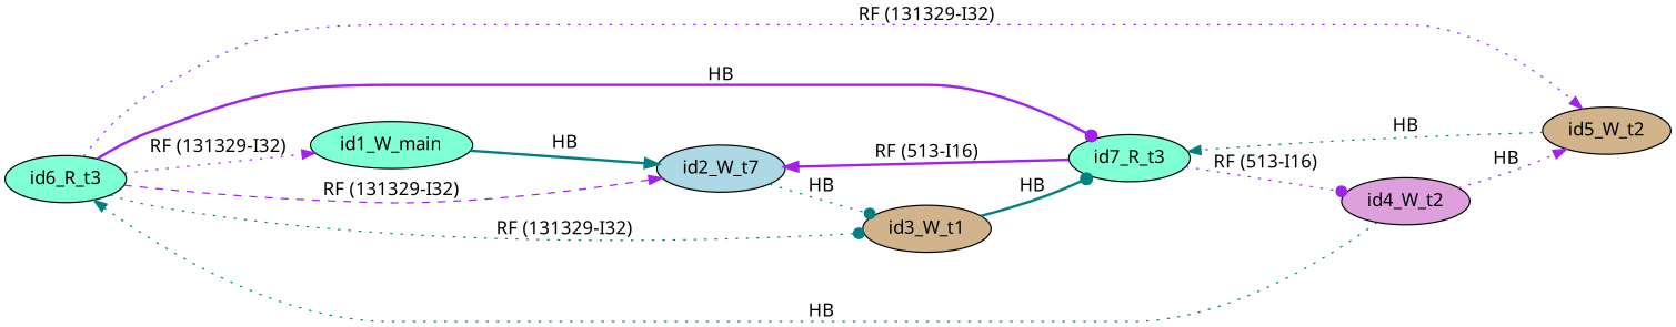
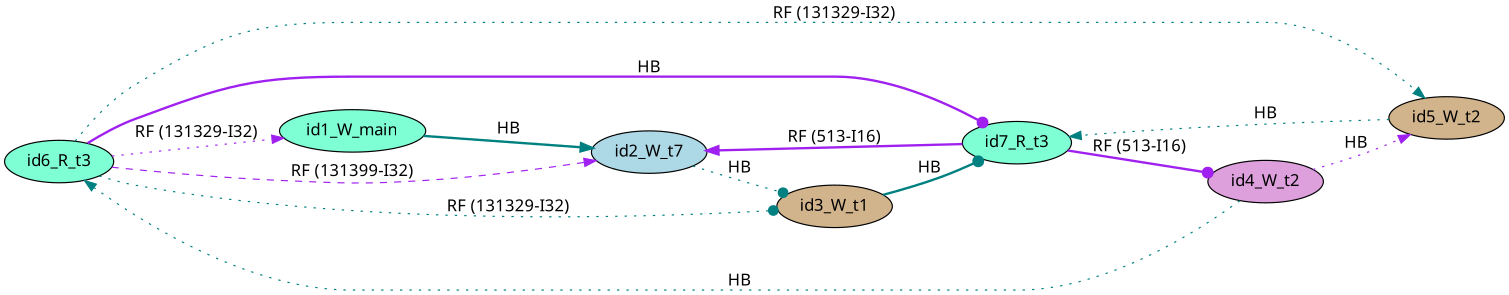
  digraph {
    fontname="Noto Sans"
    rankdir=LR
    splines=true
    node [fillcolor=aquamarine fontname="Noto Sans" style=filled]
    edge [arrowhead=normal color=teal fontname="Noto Sans" style=dotted]
    id6_R_t3
    id1_W_main
    n3 [fillcolor=lightblue label=id2_W_t7]
    id3_W_t1 [fillcolor=tan]
    id5_W_t2 [fillcolor=tan]
    id7_R_t3
    id4_W_t2 [fillcolor=plum]
    id6_R_t3 -> id1_W_main [color=purple label="RF (131329-I32)"]
-   id6_R_t3 -> n3 [color=purple label="RF (131329-I32)" style=dashed]
+   id6_R_t3 -> n3 [color=purple label="RF (131399-I32)" style=dashed]
    id6_R_t3 -> id3_W_t1 [arrowhead=dot label="RF (131329-I32)"]
-   id6_R_t3 -> id5_W_t2 [color=purple label="RF (131329-I32)"]
+   id6_R_t3 -> id5_W_t2 [label="RF (131329-I32)"]
    id6_R_t3 -> id7_R_t3 [arrowhead=dot color=purple label=HB style=bold]
    id1_W_main -> n3 [label=HB style=bold]
    n3 -> id3_W_t1 [arrowhead=dot label=HB]
    id3_W_t1 -> id7_R_t3 [arrowhead=dot label=HB style=bold]
    id5_W_t2 -> id7_R_t3 [label=HB]
    id7_R_t3 -> n3 [color=purple label="RF (513-I16)" style=bold]
-   id7_R_t3 -> id4_W_t2 [arrowhead=dot color=purple label="RF (513-I16)"]
+   id7_R_t3 -> id4_W_t2 [arrowhead=dot color=purple label="RF (513-I16)" style=bold]
    id4_W_t2 -> id6_R_t3 [label=HB]
    id4_W_t2 -> id5_W_t2 [color=purple label=HB]
  }
